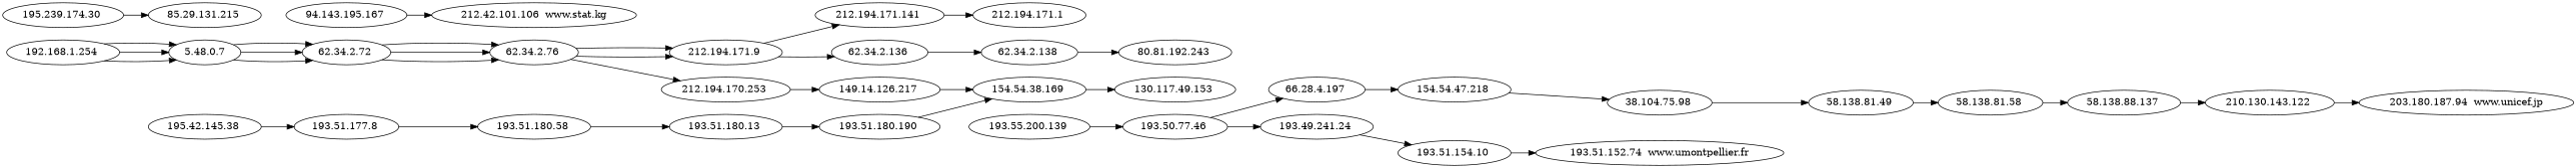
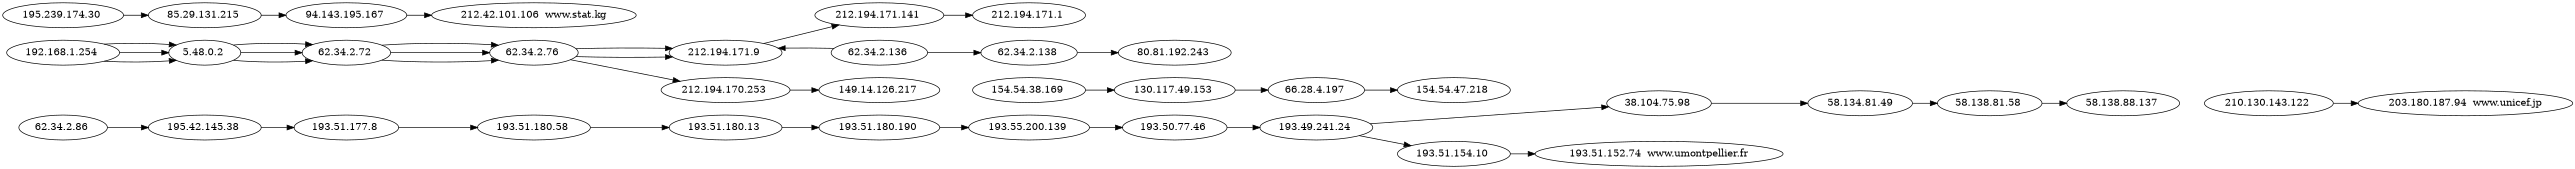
  digraph {
    rankdir=LR
    "192.168.1.254 "
-   "5.48.0.2 " [label="5.48.0.7"]
+   "5.48.0.2 "
    "62.34.2.72 "
    "62.34.2.76 "
    "212.194.171.9 "
    "212.194.170.253 "
    "212.194.171.141 "
    "62.34.2.136 "
    "149.14.126.217 "
    "212.194.171.1 "
    "62.34.2.138 "
+   "62.34.2.86 "
    "195.42.145.38 "
    "193.51.177.8 "
    "193.51.180.58 "
    "193.51.180.13 "
    "193.51.180.190 "
    "193.55.200.139 "
    "193.50.77.46 "
    "193.49.241.24 "
    "193.51.154.10 "
    "193.51.152.74  www.umontpellier.fr"
    "154.54.38.169 "
    "130.117.49.153 "
    "66.28.4.197 "
    "154.54.47.218 "
    "38.104.75.98 "
-   "58.138.81.49 "
+   "58.138.81.49 " [label="58.134.81.49"]
    "58.138.81.58 "
    "58.138.88.137 "
    "210.130.143.122 "
    "203.180.187.94  www.unicef.jp"
    "80.81.192.243 "
    "195.239.174.30 "
    "85.29.131.215 "
    "94.143.195.167 "
    "212.42.101.106  www.stat.kg"
    "192.168.1.254 " -> "5.48.0.2 "
    "192.168.1.254 " -> "5.48.0.2 "
    "192.168.1.254 " -> "5.48.0.2 "
    "5.48.0.2 " -> "62.34.2.72 "
    "5.48.0.2 " -> "62.34.2.72 "
    "5.48.0.2 " -> "62.34.2.72 "
    "62.34.2.72 " -> "62.34.2.76 "
    "62.34.2.72 " -> "62.34.2.76 "
    "62.34.2.72 " -> "62.34.2.76 "
    "62.34.2.76 " -> "212.194.171.9 "
    "62.34.2.76 " -> "212.194.171.9 "
    "62.34.2.76 " -> "212.194.170.253 "
    "212.194.171.9 " -> "212.194.171.141 "
-   "212.194.171.9 " -> "62.34.2.136 "
+   "62.34.2.136 " -> "212.194.171.9 "
    "212.194.170.253 " -> "149.14.126.217 "
    "212.194.171.141 " -> "212.194.171.1 "
    "62.34.2.136 " -> "62.34.2.138 "
-   "149.14.126.217 " -> "154.54.38.169 "
    "62.34.2.138 " -> "80.81.192.243 "
+   "62.34.2.86 " -> "195.42.145.38 "
    "195.42.145.38 " -> "193.51.177.8 "
    "193.51.177.8 " -> "193.51.180.58 "
    "193.51.180.58 " -> "193.51.180.13 "
    "193.51.180.13 " -> "193.51.180.190 "
-   "193.51.180.190 " -> "154.54.38.169 "
+   "193.51.180.190 " -> "193.55.200.139 "
    "193.55.200.139 " -> "193.50.77.46 "
    "193.50.77.46 " -> "193.49.241.24 "
    "193.49.241.24 " -> "193.51.154.10 "
    "193.51.154.10 " -> "193.51.152.74  www.umontpellier.fr"
    "154.54.38.169 " -> "130.117.49.153 "
-   "193.50.77.46 " -> "66.28.4.197 "
+   "130.117.49.153 " -> "66.28.4.197 "
    "66.28.4.197 " -> "154.54.47.218 "
-   "154.54.47.218 " -> "38.104.75.98 "
+   "193.49.241.24 " -> "38.104.75.98 "
    "38.104.75.98 " -> "58.138.81.49 "
    "58.138.81.49 " -> "58.138.81.58 "
    "58.138.81.58 " -> "58.138.88.137 "
-   "58.138.88.137 " -> "210.130.143.122 "
    "210.130.143.122 " -> "203.180.187.94  www.unicef.jp"
    "195.239.174.30 " -> "85.29.131.215 "
+   "85.29.131.215 " -> "94.143.195.167 "
    "94.143.195.167 " -> "212.42.101.106  www.stat.kg"
  }
